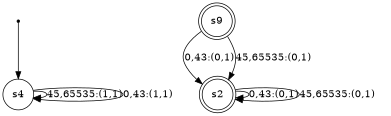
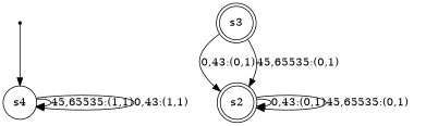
  digraph {
    rankdir=TB
    node [shape=doublecircle]
    init [shape=point]
    s4 [shape=circle]
-   s3 [label=s9]
+   s3
    s2
    init -> s4
    s4 -> s4 [label="45,65535:(1,1)"]
    s4 -> s4 [label="0,43:(1,1)"]
    s3 -> s2 [label="0,43:(0,1)"]
    s3 -> s2 [label="45,65535:(0,1)"]
    s2 -> s2 [label="0,43:(0,1)"]
    s2 -> s2 [label="45,65535:(0,1)"]
  }
